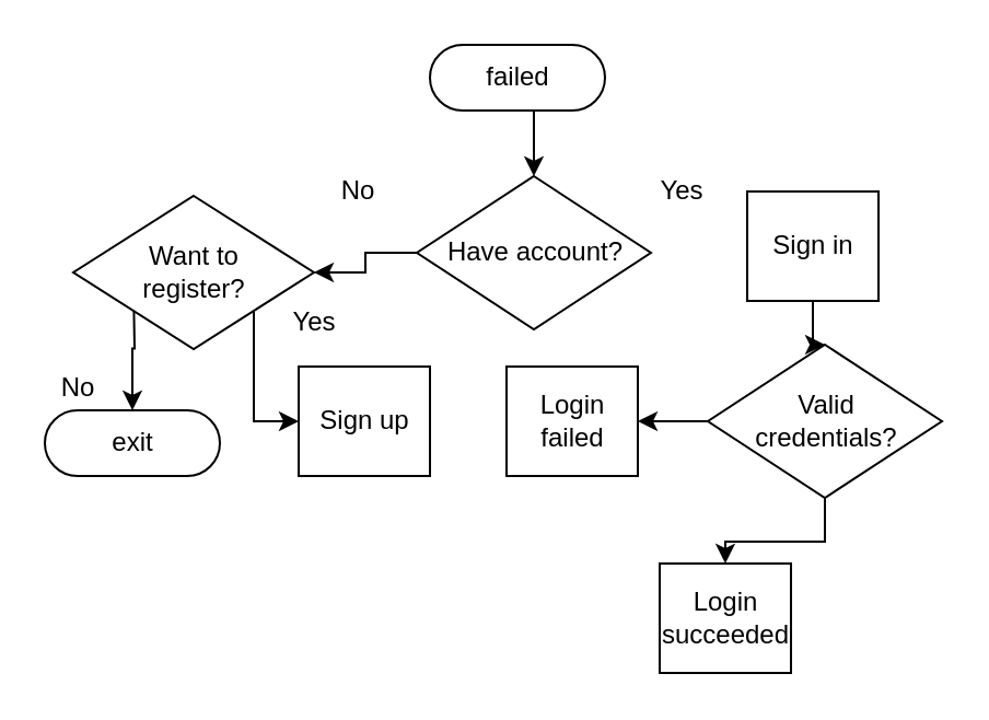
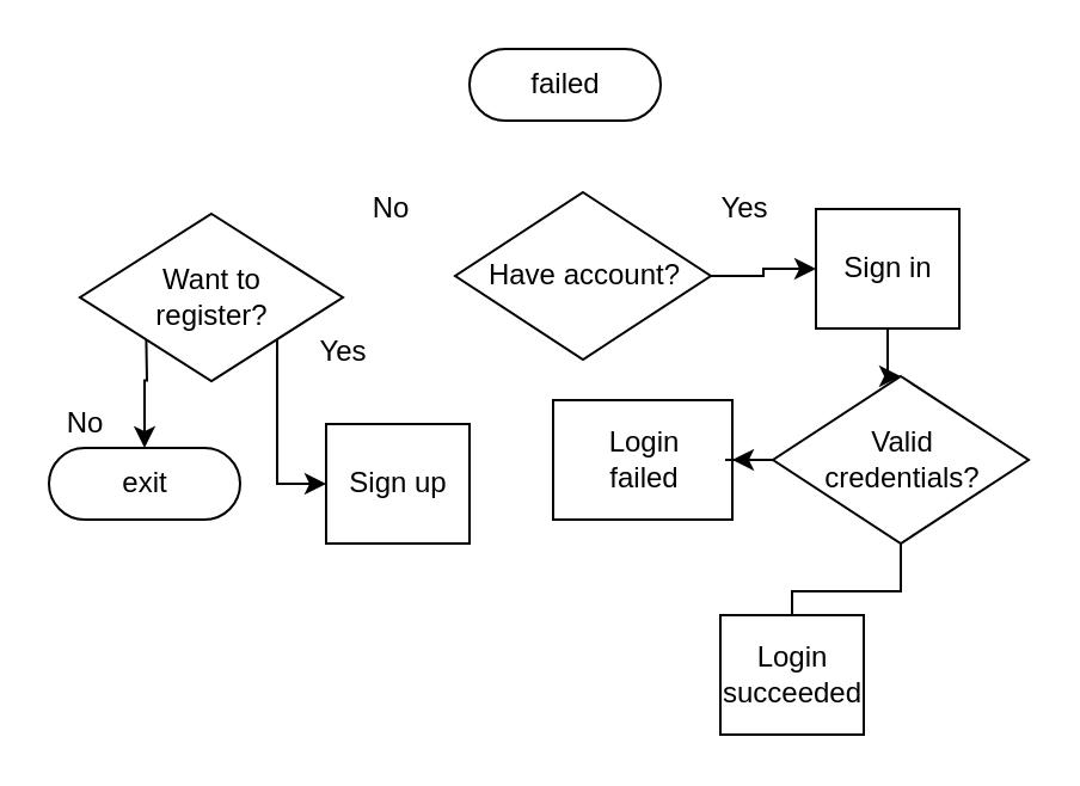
  <mxCell id="0" />
  <mxCell id="1" parent="0" />
- <mxCell id="2" style="edgeStyle=orthogonalEdgeStyle;rounded=0;orthogonalLoop=1;jettySize=auto;html=1;exitX=0.5;exitY=0.5;exitDx=0;exitDy=15;exitPerimeter=0;entryX=0.5;entryY=0;entryDx=0;entryDy=0;" edge="1" parent="1" source="3" target="12"><mxGeometry relative="1" as="geometry" /></mxCell>
  <mxCell id="3" value="failed" style="html=1;dashed=0;whitespace=wrap;shape=mxgraph.dfd.start" vertex="1" parent="1"><mxGeometry x="196" y="20" width="80" height="30" as="geometry" /></mxCell>
  <mxCell id="4" style="edgeStyle=orthogonalEdgeStyle;rounded=0;orthogonalLoop=1;jettySize=auto;html=1;exitX=1;exitY=1;exitDx=0;exitDy=0;entryX=0;entryY=0.5;entryDx=0;entryDy=0;" edge="1" parent="1" source="6" target="14"><mxGeometry relative="1" as="geometry"><mxPoint x="115.5" y="129.5" as="sourcePoint" /></mxGeometry></mxCell>
  <mxCell id="5" style="edgeStyle=orthogonalEdgeStyle;rounded=0;orthogonalLoop=1;jettySize=auto;html=1;exitX=0;exitY=1;exitDx=0;exitDy=0;entryX=0.5;entryY=0.5;entryDx=0;entryDy=-15;entryPerimeter=0;" edge="1" parent="1" target="15"><mxGeometry relative="1" as="geometry"><mxPoint x="60.5" y="129.5" as="sourcePoint" /><mxPoint x="60" y="186" as="targetPoint" /></mxGeometry></mxCell>
  <mxCell id="6" value="Want to&lt;br&gt;register?" style="shape=rhombus;html=1;dashed=0;whitespace=wrap;perimeter=rhombusPerimeter;" vertex="1" parent="1"><mxGeometry x="33" y="89" width="110" height="70" as="geometry" /></mxCell>
  <mxCell id="7" value="" style="edgeStyle=orthogonalEdgeStyle;rounded=0;orthogonalLoop=1;jettySize=auto;html=1;" edge="1" parent="1" source="8" target="22"><mxGeometry relative="1" as="geometry" /></mxCell>
  <mxCell id="8" value="Sign in" style="html=1;dashed=0;whitespace=wrap;" vertex="1" parent="1"><mxGeometry x="341" y="87" width="60" height="50" as="geometry" /></mxCell>
  <mxCell id="9" value="Yes" style="text;html=1;align=center;verticalAlign=middle;resizable=0;points=[];autosize=1;" vertex="1" parent="1"><mxGeometry x="291" y="77" width="40" height="20" as="geometry" /></mxCell>
- <mxCell id="10" style="edgeStyle=orthogonalEdgeStyle;rounded=0;orthogonalLoop=1;jettySize=auto;html=1;exitX=0;exitY=0.5;exitDx=0;exitDy=0;entryX=1;entryY=0.5;entryDx=0;entryDy=0;" edge="1" parent="1" source="12" target="6"><mxGeometry relative="1" as="geometry"><mxPoint x="143" y="112" as="targetPoint" /></mxGeometry></mxCell>
+ <mxCell id="11" style="edgeStyle=orthogonalEdgeStyle;rounded=0;orthogonalLoop=1;jettySize=auto;html=1;exitX=1;exitY=0.5;exitDx=0;exitDy=0;entryX=0;entryY=0.5;entryDx=0;entryDy=0;" edge="1" parent="1" source="12" target="8"><mxGeometry relative="1" as="geometry" /></mxCell>
  <mxCell id="12" value="Have account?" style="shape=rhombus;html=1;dashed=0;whitespace=wrap;perimeter=rhombusPerimeter;" vertex="1" parent="1"><mxGeometry x="190" y="80" width="107" height="70" as="geometry" /></mxCell>
  <mxCell id="13" value="No" style="text;html=1;align=center;verticalAlign=middle;resizable=0;points=[];autosize=1;" vertex="1" parent="1"><mxGeometry x="148" y="77" width="30" height="20" as="geometry" /></mxCell>
- <mxCell id="14" value="Sign up" style="html=1;dashed=0;whitespace=wrap;" vertex="1" parent="1"><mxGeometry x="136" y="167" width="60" height="50" as="geometry" /></mxCell>
+ <mxCell id="14" value="Sign up" style="html=1;dashed=0;whitespace=wrap;" vertex="1" parent="1"><mxGeometry x="136" y="177" width="60" height="50" as="geometry" /></mxCell>
  <mxCell id="15" value="exit" style="html=1;dashed=0;whitespace=wrap;shape=mxgraph.dfd.start" vertex="1" parent="1"><mxGeometry x="20" y="187" width="80" height="30" as="geometry" /></mxCell>
  <mxCell id="16" value="No" style="text;html=1;align=center;verticalAlign=middle;resizable=0;points=[];autosize=1;" vertex="1" parent="1"><mxGeometry x="20" y="167" width="30" height="20" as="geometry" /></mxCell>
  <mxCell id="17" value="Yes" style="text;html=1;align=center;verticalAlign=middle;resizable=0;points=[];autosize=1;" vertex="1" parent="1"><mxGeometry x="123" y="137" width="40" height="20" as="geometry" /></mxCell>
- <mxCell id="18" value="Login&lt;br&gt;failed" style="html=1;dashed=0;whitespace=wrap;" vertex="1" parent="1"><mxGeometry x="231" y="167" width="60" height="50" as="geometry" /></mxCell>
+ <mxCell id="18" value="Login&lt;br&gt;failed" style="html=1;dashed=0;whitespace=wrap;" vertex="1" parent="1"><mxGeometry x="231" y="167" width="75" height="50" as="geometry" /></mxCell>
  <mxCell id="19" value="Login&lt;br&gt;succeeded" style="html=1;dashed=0;whitespace=wrap;" vertex="1" parent="1"><mxGeometry x="301" y="257" width="60" height="50" as="geometry" /></mxCell>
  <mxCell id="20" value="" style="edgeStyle=orthogonalEdgeStyle;rounded=0;orthogonalLoop=1;jettySize=auto;html=1;" edge="1" parent="1" source="22" target="18"><mxGeometry relative="1" as="geometry" /></mxCell>
- <mxCell id="21" value="" style="edgeStyle=orthogonalEdgeStyle;rounded=0;orthogonalLoop=1;jettySize=auto;html=1;" edge="1" parent="1" source="22" target="19"><mxGeometry relative="1" as="geometry" /></mxCell>
+ <mxCell id="21" value="" style="edgeStyle=orthogonalEdgeStyle;rounded=0;orthogonalLoop=1;jettySize=auto;html=1;endArrow=none;" edge="1" parent="1" source="22" target="19"><mxGeometry relative="1" as="geometry" /></mxCell>
  <mxCell id="22" value="Valid&lt;br&gt;credentials?" style="shape=rhombus;html=1;dashed=0;whitespace=wrap;perimeter=rhombusPerimeter;" vertex="1" parent="1"><mxGeometry x="323" y="157" width="107" height="70" as="geometry" /></mxCell>
